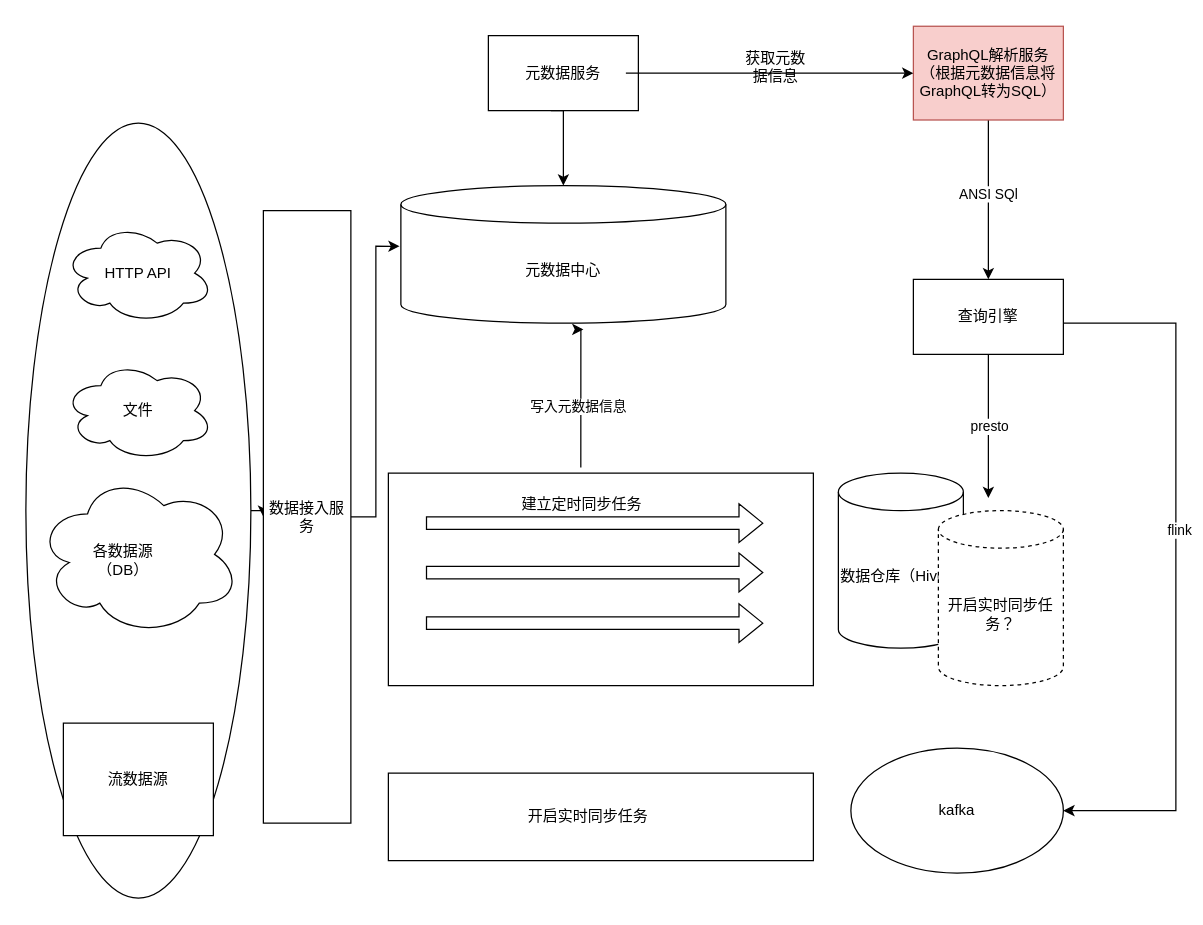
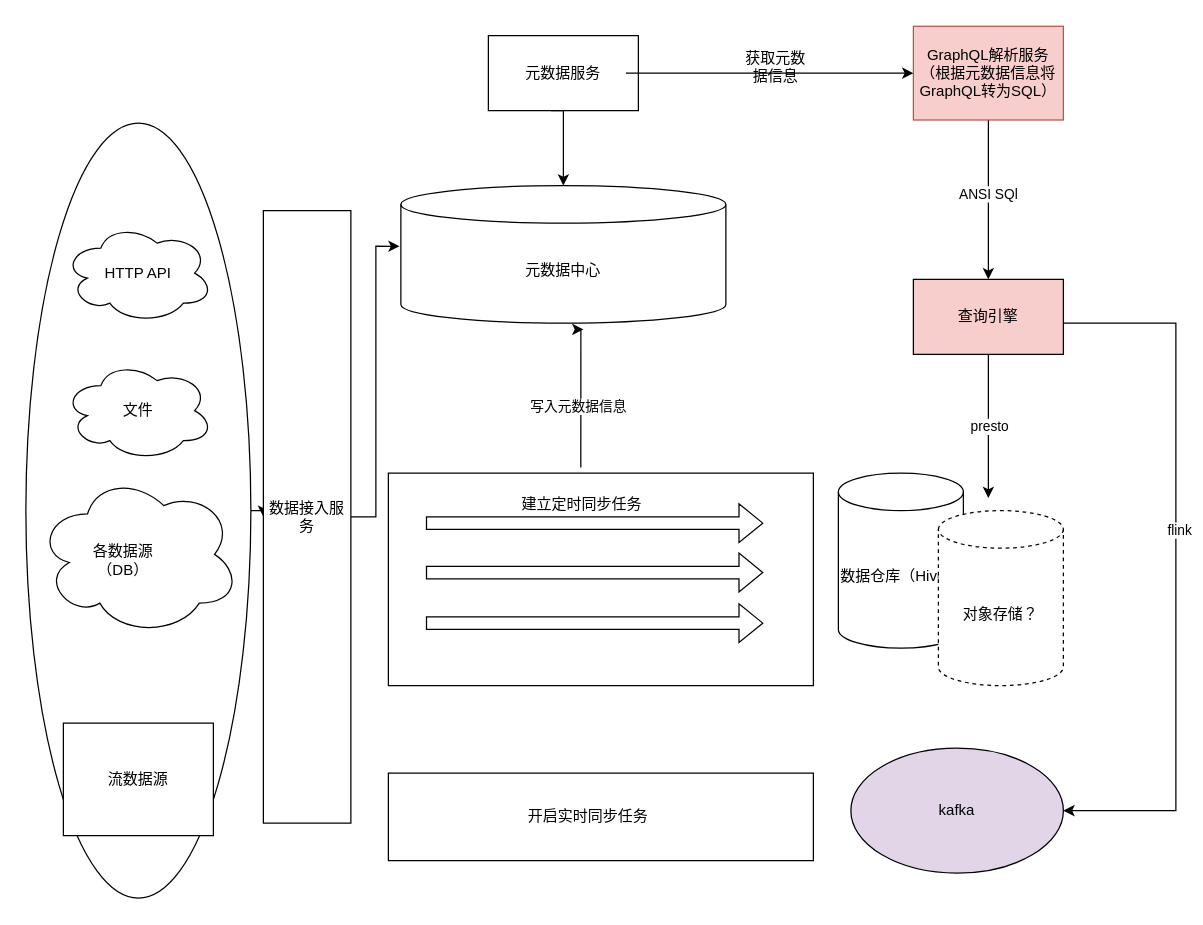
  <mxCell id="0" />
  <mxCell id="1" parent="0" />
  <mxCell id="2" style="edgeStyle=orthogonalEdgeStyle;rounded=0;orthogonalLoop=1;jettySize=auto;html=1;exitX=1;exitY=0.5;exitDx=0;exitDy=0;entryX=0;entryY=0.5;entryDx=0;entryDy=0;" edge="1" parent="1" source="3" target="16"><mxGeometry relative="1" as="geometry" /></mxCell>
  <mxCell id="3" value="" style="ellipse;whiteSpace=wrap;html=1;" vertex="1" parent="1"><mxGeometry x="20" y="98" width="180" height="620" as="geometry" /></mxCell>
  <mxCell id="4" value="" style="rounded=0;whiteSpace=wrap;html=1;" parent="1" vertex="1"><mxGeometry x="310" y="378" width="340" height="170" as="geometry" /></mxCell>
  <mxCell id="5" value="" style="rounded=0;whiteSpace=wrap;html=1;" vertex="1" parent="1"><mxGeometry x="310" y="618" width="340" height="70" as="geometry" /></mxCell>
  <mxCell id="6" value="" style="ellipse;shape=cloud;whiteSpace=wrap;html=1;" parent="1" vertex="1"><mxGeometry x="28.75" y="378" width="162.5" height="130" as="geometry" /></mxCell>
  <mxCell id="7" style="edgeStyle=orthogonalEdgeStyle;rounded=0;orthogonalLoop=1;jettySize=auto;html=1;entryX=0.408;entryY=0.995;entryDx=0;entryDy=0;entryPerimeter=0;" parent="1" edge="1"><mxGeometry relative="1" as="geometry"><mxPoint x="466.04" y="263" as="targetPoint" /><Array as="points"><mxPoint x="463.96" y="263.55" /></Array><mxPoint x="463.96" y="373.55" as="sourcePoint" /></mxGeometry></mxCell>
  <mxCell id="8" value="写入元数据信息" style="edgeLabel;html=1;align=center;verticalAlign=middle;resizable=0;points=[];" parent="7" vertex="1" connectable="0"><mxGeometry x="0.104" y="2" relative="1" as="geometry"><mxPoint y="13" as="offset" /></mxGeometry></mxCell>
  <mxCell id="9" value="数据仓库（Hive）" style="shape=cylinder3;whiteSpace=wrap;html=1;boundedLbl=1;backgroundOutline=1;size=15;" parent="1" vertex="1"><mxGeometry x="670" y="378" width="100" height="140" as="geometry" /></mxCell>
  <mxCell id="10" value="" style="shape=flexArrow;endArrow=classic;html=1;rounded=0;" parent="1" edge="1"><mxGeometry width="50" height="50" relative="1" as="geometry"><mxPoint x="340" y="418" as="sourcePoint" /><mxPoint x="610" y="418" as="targetPoint" /></mxGeometry></mxCell>
  <mxCell id="11" value="" style="shape=flexArrow;endArrow=classic;html=1;rounded=0;" parent="1" edge="1"><mxGeometry width="50" height="50" relative="1" as="geometry"><mxPoint x="340" y="457.5" as="sourcePoint" /><mxPoint x="610" y="457.5" as="targetPoint" /></mxGeometry></mxCell>
  <mxCell id="12" value="" style="shape=flexArrow;endArrow=classic;html=1;rounded=0;" parent="1" edge="1"><mxGeometry width="50" height="50" relative="1" as="geometry"><mxPoint x="340" y="498" as="sourcePoint" /><mxPoint x="610" y="498" as="targetPoint" /></mxGeometry></mxCell>
  <mxCell id="13" value="建立定时同步任务" style="text;html=1;strokeColor=none;fillColor=none;align=center;verticalAlign=middle;whiteSpace=wrap;rounded=0;" parent="1" vertex="1"><mxGeometry x="410" y="388" width="110" height="30" as="geometry" /></mxCell>
  <mxCell id="14" value="各数据源（DB）" style="text;html=1;strokeColor=none;fillColor=none;align=center;verticalAlign=middle;whiteSpace=wrap;rounded=0;" parent="1" vertex="1"><mxGeometry x="67.5" y="433" width="60" height="30" as="geometry" /></mxCell>
  <mxCell id="15" style="edgeStyle=orthogonalEdgeStyle;rounded=0;orthogonalLoop=1;jettySize=auto;html=1;entryX=-0.004;entryY=0.441;entryDx=0;entryDy=0;entryPerimeter=0;" parent="1" source="16" target="22" edge="1"><mxGeometry relative="1" as="geometry" /></mxCell>
  <mxCell id="16" value="数据接入服务" style="rounded=0;whiteSpace=wrap;html=1;" parent="1" vertex="1"><mxGeometry x="210" y="168" width="70" height="490" as="geometry" /></mxCell>
  <mxCell id="17" style="edgeStyle=orthogonalEdgeStyle;rounded=0;orthogonalLoop=1;jettySize=auto;html=1;entryX=0.5;entryY=0;entryDx=0;entryDy=0;entryPerimeter=0;" parent="1" target="22" edge="1"><mxGeometry relative="1" as="geometry"><mxPoint x="435" y="138" as="targetPoint" /><mxPoint x="440" y="88" as="sourcePoint" /><Array as="points"><mxPoint x="450" y="88" /></Array></mxGeometry></mxCell>
  <mxCell id="18" value="元数据服务" style="rounded=0;whiteSpace=wrap;html=1;" parent="1" vertex="1"><mxGeometry x="390" y="28" width="120" height="60" as="geometry" /></mxCell>
  <mxCell id="19" style="edgeStyle=orthogonalEdgeStyle;rounded=0;orthogonalLoop=1;jettySize=auto;html=1;entryX=0.5;entryY=0;entryDx=0;entryDy=0;" parent="1" source="21" target="32" edge="1"><mxGeometry relative="1" as="geometry" /></mxCell>
  <mxCell id="20" value="ANSI SQl" style="edgeLabel;html=1;align=center;verticalAlign=middle;resizable=0;points=[];" parent="19" vertex="1" connectable="0"><mxGeometry x="-0.074" y="-1" relative="1" as="geometry"><mxPoint as="offset" /></mxGeometry></mxCell>
  <mxCell id="21" value="GraphQL解析服务（根据元数据信息将GraphQL转为SQL）" style="rounded=0;whiteSpace=wrap;html=1;fillColor=#f8cecc;strokeColor=#b85450;" parent="1" vertex="1"><mxGeometry x="730" y="20.5" width="120" height="75" as="geometry" /></mxCell>
  <mxCell id="22" value="元数据中心" style="shape=cylinder3;whiteSpace=wrap;html=1;boundedLbl=1;backgroundOutline=1;size=15;" parent="1" vertex="1"><mxGeometry x="320" y="148" width="260" height="110" as="geometry" /></mxCell>
  <mxCell id="23" value="" style="endArrow=classic;html=1;rounded=0;entryX=0;entryY=0.5;entryDx=0;entryDy=0;" parent="1" target="21" edge="1"><mxGeometry width="50" height="50" relative="1" as="geometry"><mxPoint x="500" y="58" as="sourcePoint" /><mxPoint x="570" y="38" as="targetPoint" /></mxGeometry></mxCell>
  <mxCell id="24" value="获取元数据信息" style="text;html=1;strokeColor=none;fillColor=none;align=center;verticalAlign=middle;whiteSpace=wrap;rounded=0;" parent="1" vertex="1"><mxGeometry x="590" y="38" width="60" height="30" as="geometry" /></mxCell>
- <mxCell id="25" value="开启实时同步任务？" style="shape=cylinder3;whiteSpace=wrap;html=1;boundedLbl=1;backgroundOutline=1;size=15;dashed=1;" parent="1" vertex="1"><mxGeometry x="750" y="408" width="100" height="140" as="geometry" /></mxCell>
+ <mxCell id="25" value="对象存储？" style="shape=cylinder3;whiteSpace=wrap;html=1;boundedLbl=1;backgroundOutline=1;size=15;dashed=1;" parent="1" vertex="1"><mxGeometry x="750" y="408" width="100" height="140" as="geometry" /></mxCell>
  <mxCell id="26" value="流数据源" style="whiteSpace=wrap;html=1;rounded=0;" parent="1" vertex="1"><mxGeometry x="50" y="578" width="120" height="90" as="geometry" /></mxCell>
  <mxCell id="27" value="开启实时同步任务" style="text;html=1;strokeColor=none;fillColor=none;align=center;verticalAlign=middle;whiteSpace=wrap;rounded=0;" parent="1" vertex="1"><mxGeometry x="415" y="638" width="110" height="30" as="geometry" /></mxCell>
- <mxCell id="28" value="kafka" style="ellipse;whiteSpace=wrap;html=1;" parent="1" vertex="1"><mxGeometry x="680" y="598" width="170" height="100" as="geometry" /></mxCell>
+ <mxCell id="28" value="kafka" style="ellipse;whiteSpace=wrap;html=1;fillColor=#e1d5e7;" parent="1" vertex="1"><mxGeometry x="680" y="598" width="170" height="100" as="geometry" /></mxCell>
  <mxCell id="29" value="presto" style="edgeStyle=orthogonalEdgeStyle;rounded=0;orthogonalLoop=1;jettySize=auto;html=1;" parent="1" source="32" edge="1"><mxGeometry relative="1" as="geometry"><mxPoint x="790" y="398" as="targetPoint" /></mxGeometry></mxCell>
  <mxCell id="30" style="edgeStyle=orthogonalEdgeStyle;rounded=0;orthogonalLoop=1;jettySize=auto;html=1;entryX=1;entryY=0.5;entryDx=0;entryDy=0;" edge="1" parent="1" source="32" target="28"><mxGeometry relative="1" as="geometry"><Array as="points"><mxPoint x="940" y="258" /><mxPoint x="940" y="648" /></Array></mxGeometry></mxCell>
  <mxCell id="31" value="flink" style="edgeLabel;html=1;align=center;verticalAlign=middle;resizable=0;points=[];" vertex="1" connectable="0" parent="30"><mxGeometry x="-0.105" y="2" relative="1" as="geometry"><mxPoint as="offset" /></mxGeometry></mxCell>
- <mxCell id="32" value="查询引擎" style="rounded=0;whiteSpace=wrap;html=1;" parent="1" vertex="1"><mxGeometry x="730" y="223" width="120" height="60" as="geometry" /></mxCell>
+ <mxCell id="32" value="查询引擎" style="rounded=0;whiteSpace=wrap;html=1;fillColor=#f8cecc;" parent="1" vertex="1"><mxGeometry x="730" y="223" width="120" height="60" as="geometry" /></mxCell>
  <mxCell id="33" value="文件" style="ellipse;shape=cloud;whiteSpace=wrap;html=1;" parent="1" vertex="1"><mxGeometry x="50" y="288" width="120" height="80" as="geometry" /></mxCell>
  <mxCell id="34" style="edgeStyle=orthogonalEdgeStyle;rounded=0;orthogonalLoop=1;jettySize=auto;html=1;exitX=0.5;exitY=1;exitDx=0;exitDy=0;" edge="1" parent="1" source="4" target="4"><mxGeometry relative="1" as="geometry" /></mxCell>
  <mxCell id="35" value="HTTP API" style="ellipse;shape=cloud;whiteSpace=wrap;html=1;" vertex="1" parent="1"><mxGeometry x="50" y="178" width="120" height="80" as="geometry" /></mxCell>
